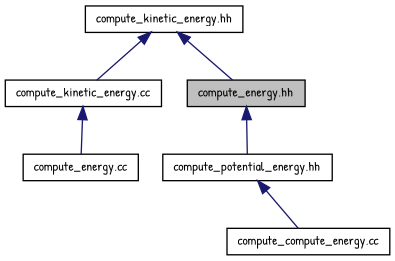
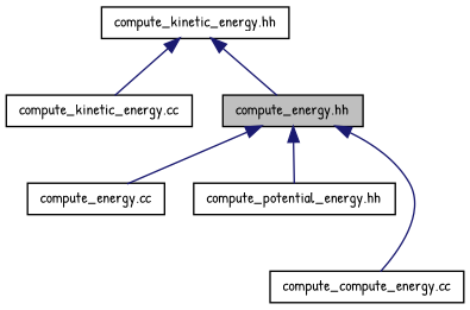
  digraph {
    fontname="Patrick Hand"
    node [color=black fillcolor=white fontname="Patrick Hand" fontsize=10 shape=record style=filled]
    edge [color=midnightblue dir=back fontname="Patrick Hand" fontsize=10 labelfontname=Helvetica labelfontsize=10 style=solid]
    n1 [fillcolor=grey75 fontcolor=black height=0.2 label="compute_energy.hh" width=0.4]
    n2 [height=0.2 label="compute_energy.cc" width=0.4]
    n3 [height=0.2 label="compute_potential_energy.hh" width=0.4]
    n4 [height=0.2 label="compute_kinetic_energy.hh" width=0.4]
    n5 [height=0.2 label="compute_kinetic_energy.cc" width=0.4]
    n6 [height=0.2 label="compute_compute_energy.cc" width=0.4]
-   n5 -> n2
+   n1 -> n2
    n1 -> n3
-   n3 -> n6
+   n1 -> n6
    n4 -> n1
    n4 -> n5
  }
